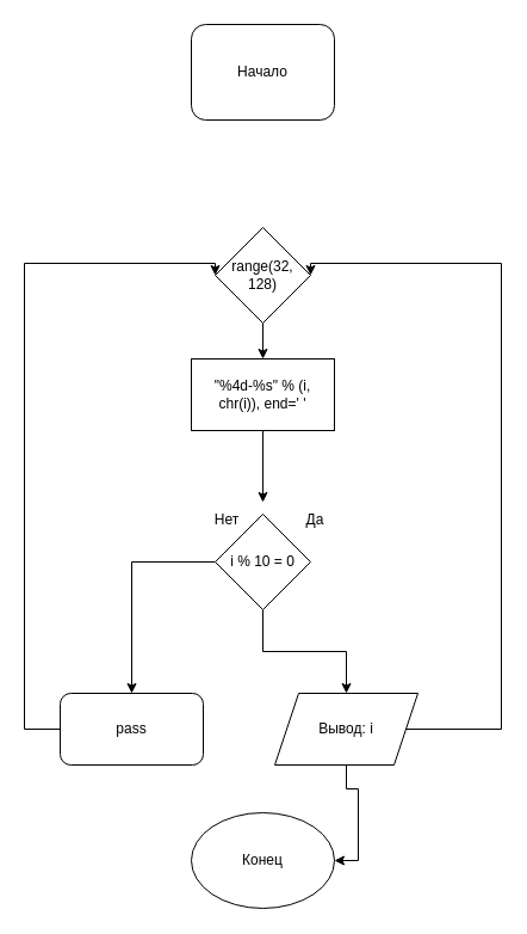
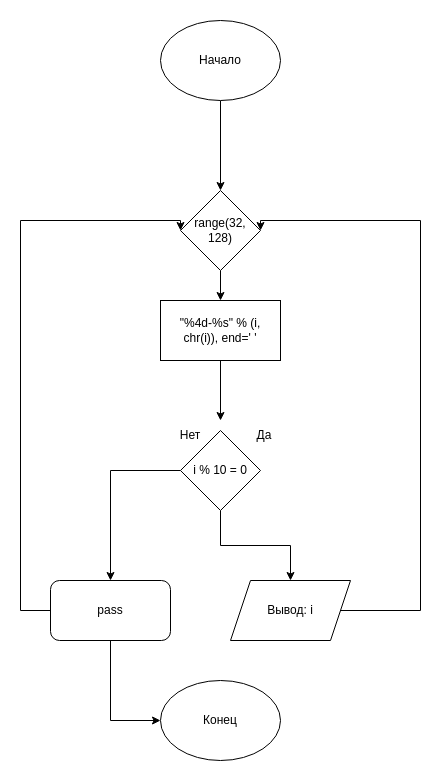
  <mxCell id="0" />
  <mxCell id="1" parent="0" />
- <mxCell id="3" value="Начало" style="whiteSpace=wrap;html=1;rounded=1;" vertex="1" parent="1"><mxGeometry x="160" y="20" width="120" height="80" as="geometry" /></mxCell>
+ <mxCell id="2" style="edgeStyle=orthogonalEdgeStyle;rounded=0;orthogonalLoop=1;jettySize=auto;html=1;entryX=0.5;entryY=0;entryDx=0;entryDy=0;" edge="1" parent="1" source="3" target="5"><mxGeometry relative="1" as="geometry" /></mxCell>
+ <mxCell id="3" value="Начало" style="ellipse;whiteSpace=wrap;html=1;" vertex="1" parent="1"><mxGeometry x="160" y="20" width="120" height="80" as="geometry" /></mxCell>
  <mxCell id="4" style="edgeStyle=orthogonalEdgeStyle;rounded=0;orthogonalLoop=1;jettySize=auto;html=1;entryX=0.5;entryY=0;entryDx=0;entryDy=0;" edge="1" parent="1" source="5" target="7"><mxGeometry relative="1" as="geometry" /></mxCell>
  <mxCell id="5" value="range(32, 128)" style="rhombus;whiteSpace=wrap;html=1;" vertex="1" parent="1"><mxGeometry x="180" y="190" width="80" height="80" as="geometry" /></mxCell>
  <mxCell id="6" style="edgeStyle=orthogonalEdgeStyle;rounded=0;orthogonalLoop=1;jettySize=auto;html=1;entryX=1;entryY=0;entryDx=0;entryDy=0;" edge="1" parent="1" source="7" target="12"><mxGeometry relative="1" as="geometry" /></mxCell>
  <mxCell id="7" value="&quot;%4d-%s&quot; % (i, chr(i)), end=' '" style="rounded=0;whiteSpace=wrap;html=1;" vertex="1" parent="1"><mxGeometry x="160" y="300" width="120" height="60" as="geometry" /></mxCell>
  <mxCell id="8" style="edgeStyle=orthogonalEdgeStyle;rounded=0;orthogonalLoop=1;jettySize=auto;html=1;entryX=0.5;entryY=0;entryDx=0;entryDy=0;" edge="1" parent="1" source="10" target="15"><mxGeometry relative="1" as="geometry" /></mxCell>
  <mxCell id="9" style="edgeStyle=orthogonalEdgeStyle;rounded=0;orthogonalLoop=1;jettySize=auto;html=1;entryX=0.5;entryY=0;entryDx=0;entryDy=0;" edge="1" parent="1" source="10" target="18"><mxGeometry relative="1" as="geometry" /></mxCell>
  <mxCell id="10" value="i % 10 = 0" style="rhombus;whiteSpace=wrap;html=1;" vertex="1" parent="1"><mxGeometry x="180" y="430" width="80" height="80" as="geometry" /></mxCell>
  <mxCell id="11" value="Да" style="text;html=1;strokeColor=none;fillColor=none;align=center;verticalAlign=middle;whiteSpace=wrap;rounded=0;" vertex="1" parent="1"><mxGeometry x="234" y="420" width="60" height="30" as="geometry" /></mxCell>
  <mxCell id="12" value="Нет" style="text;html=1;strokeColor=none;fillColor=none;align=center;verticalAlign=middle;whiteSpace=wrap;rounded=0;" vertex="1" parent="1"><mxGeometry x="160" y="420" width="60" height="30" as="geometry" /></mxCell>
  <mxCell id="13" style="edgeStyle=orthogonalEdgeStyle;rounded=0;orthogonalLoop=1;jettySize=auto;html=1;entryX=1;entryY=0.5;entryDx=0;entryDy=0;" edge="1" parent="1" source="15" target="5"><mxGeometry relative="1" as="geometry"><Array as="points"><mxPoint x="420" y="610" /><mxPoint x="420" y="220" /></Array></mxGeometry></mxCell>
- <mxCell id="14" style="edgeStyle=orthogonalEdgeStyle;rounded=0;orthogonalLoop=1;jettySize=auto;html=1;entryX=1;entryY=0.5;entryDx=0;entryDy=0;" edge="1" parent="1" source="15" target="19"><mxGeometry relative="1" as="geometry" /></mxCell>
  <mxCell id="15" value="Вывод: i" style="shape=parallelogram;perimeter=parallelogramPerimeter;whiteSpace=wrap;html=1;fixedSize=1;" vertex="1" parent="1"><mxGeometry x="230" y="580" width="120" height="60" as="geometry" /></mxCell>
  <mxCell id="16" style="edgeStyle=orthogonalEdgeStyle;rounded=0;orthogonalLoop=1;jettySize=auto;html=1;entryX=0;entryY=0.5;entryDx=0;entryDy=0;" edge="1" parent="1" source="18" target="5"><mxGeometry relative="1" as="geometry"><Array as="points"><mxPoint x="20" y="610" /><mxPoint x="20" y="220" /></Array></mxGeometry></mxCell>
+ <mxCell id="17" style="edgeStyle=orthogonalEdgeStyle;rounded=0;orthogonalLoop=1;jettySize=auto;html=1;entryX=0;entryY=0.5;entryDx=0;entryDy=0;" edge="1" parent="1" source="18" target="19"><mxGeometry relative="1" as="geometry" /></mxCell>
  <mxCell id="18" value="pass" style="whiteSpace=wrap;html=1;rounded=1;" vertex="1" parent="1"><mxGeometry x="50" y="580" width="120" height="60" as="geometry" /></mxCell>
  <mxCell id="19" value="Конец" style="ellipse;whiteSpace=wrap;html=1;" vertex="1" parent="1"><mxGeometry x="160" y="680" width="120" height="80" as="geometry" /></mxCell>
